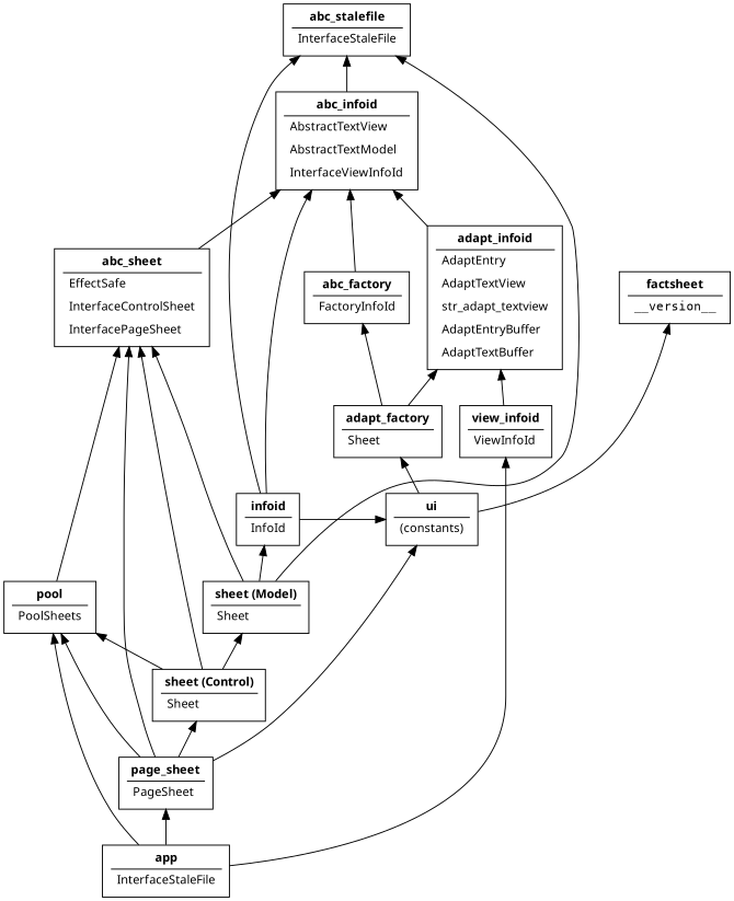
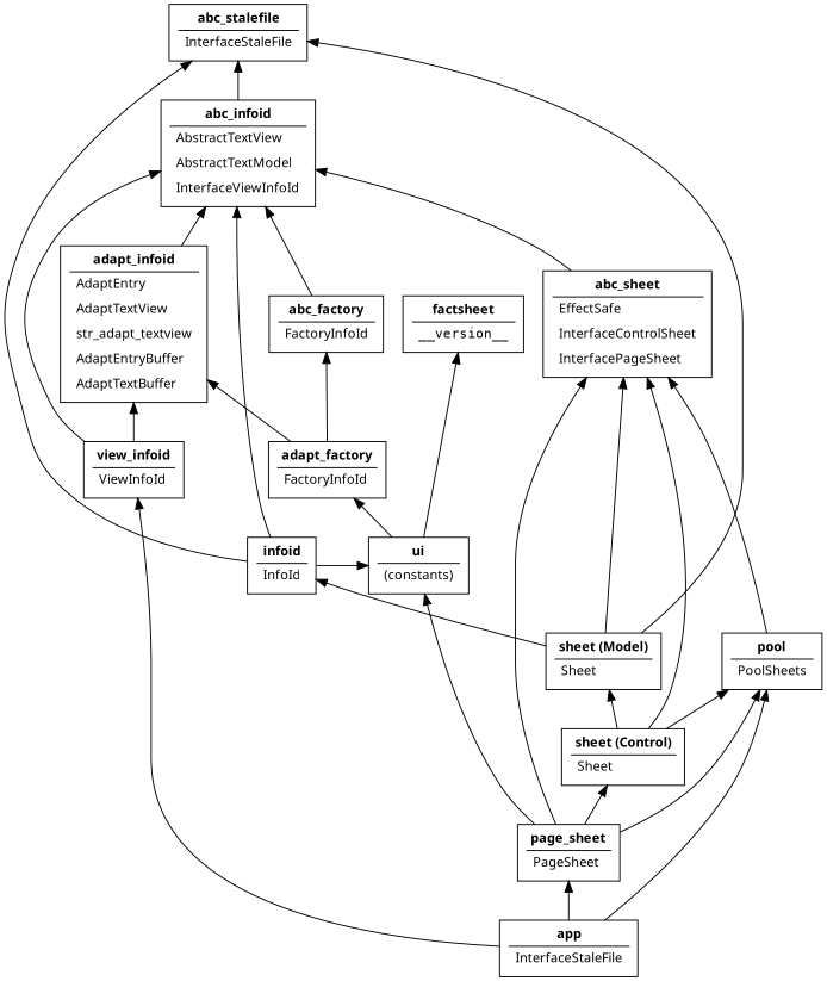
  digraph {
    rankdir=BT
    node [fontname="Sans serif" fontsize=12 shape=box]
    factsheet [label=<         <TABLE BORDER="0" CELLBORDER="0">           <TR><TD><B>\N</B></TD></TR>           <HR/>           <TR>             <TD PORT="p_version" CELLPADDING="4" ALIGN="LEFT"><FONT FACE="Mono">__version__</FONT></TD>           </TR>         </TABLE>       >]
    abc_factory [label=<         <TABLE BORDER="0" CELLBORDER="0">           <TR><TD><B>\N</B></TD></TR>           <HR/>           <TR>             <TD PORT="p_abc_FactoryInfoId" CELLPADDING="4" ALIGN="LEFT">FactoryInfoId</TD>           </TR>         </TABLE>       >]
    abc_sheet [label=<         <TABLE BORDER="0" CELLBORDER="0">           <TR><TD><B>\N</B></TD></TR>           <HR/>           <TR>             <TD PORT="p_EffectSafe" CELLPADDING="4" ALIGN="LEFT">EffectSafe</TD>           </TR> <TR>             <TD PORT="p_InterfaceControlSheet" CELLPADDING="4" ALIGN="LEFT">InterfaceControlSheet</TD>           </TR> <TR>             <TD PORT="p_InterfacePageSheet" CELLPADDING="4" ALIGN="LEFT">InterfacePageSheet</TD>           </TR>         </TABLE>       >]
-   adapt_factory [label=<         <TABLE BORDER="0" CELLBORDER="0">           <TR><TD><B>\N</B></TD></TR>           <HR/>           <TR>             <TD PORT="p_adapt_FactoryInfoID" CELLPADDING="4" ALIGN="LEFT">Sheet</TD>           </TR>         </TABLE>       >]
+   adapt_factory [label=<         <TABLE BORDER="0" CELLBORDER="0">           <TR><TD><B>\N</B></TD></TR>           <HR/>           <TR>             <TD PORT="p_adapt_FactoryInfoID" CELLPADDING="4" ALIGN="LEFT">FactoryInfoId</TD>           </TR>         </TABLE>       >]
    view_infoid [label=<         <TABLE BORDER="0" CELLBORDER="0">           <TR><TD><B>\N</B></TD></TR>           <HR/>           <TR>             <TD PORT="p_ViewInfoId" CELLPADDING="4" ALIGN="LEFT">ViewInfoId</TD>           </TR>         </TABLE>       >]
    infoid [label=<         <TABLE BORDER="0" CELLBORDER="0">           <TR><TD><B>\N</B></TD></TR>           <HR/>           <TR>             <TD PORT="p_InfoId" CELLPADDING="4" ALIGN="LEFT">InfoId</TD>           </TR>         </TABLE>       >]
    ui [label=<         <TABLE BORDER="0" CELLBORDER="0">           <TR><TD><B>\N</B></TD></TR>           <HR/>           <TR>             <TD PORT="p_ui" CELLPADDING="4" ALIGN="LEFT">(constants)</TD>           </TR>         </TABLE>       >]
    abc_infoid [label=<         <TABLE BORDER="0" CELLBORDER="0">           <TR><TD><B>\N</B></TD></TR>           <HR/>           <TR>             <TD PORT="p_AbstractTextView" CELLPADDING="4" ALIGN="LEFT">AbstractTextView</TD>           </TR><TR>             <TD PORT="p_AbstractTextModel" CELLPADDING="4" ALIGN="LEFT">AbstractTextModel</TD>           </TR><TR>             <TD PORT="p_InterfaceViewInfoId" CELLPADDING="4" ALIGN="LEFT">InterfaceViewInfoId</TD>           </TR>         </TABLE>       >]
    adapt_infoid [label=<         <TABLE BORDER="0" CELLBORDER="0">           <TR><TD><B>\N</B></TD></TR>           <HR/>           <TR>             <TD PORT="p_AdaptEntry" CELLPADDING="4" ALIGN="LEFT">AdaptEntry</TD>           </TR> <TR>             <TD PORT="p_AdaptTextView" CELLPADDING="4" ALIGN="LEFT">AdaptTextView</TD>           </TR> <TR>             <TD PORT="p_str_adapt_textview" CELLPADDING="4" ALIGN="LEFT">str_adapt_textview</TD>           </TR> <TR>             <TD PORT="p_AdaptEntryBuffer" CELLPADDING="4" ALIGN="LEFT">AdaptEntryBuffer</TD>           </TR> <TR>             <TD PORT="p_AdaptTextBuffer" CELLPADDING="4" ALIGN="LEFT">AdaptTextBuffer</TD>           </TR>         </TABLE>       >]
    abc_stalefile [label=<         <TABLE BORDER="0" CELLBORDER="0">           <TR><TD><B>\N</B></TD></TR>           <HR/>           <TR>             <TD PORT="p_InterfaceStaleFile" CELLPADDING="4" ALIGN="LEFT">InterfaceStaleFile</TD>           </TR>         </TABLE>       >]
    pool [label=<         <TABLE BORDER="0" CELLBORDER="0">           <TR><TD><B>\N</B></TD></TR>           <HR/>           <TR>             <TD PORT="p_PoolSheets" CELLPADDING="4" ALIGN="LEFT">PoolSheets</TD>           </TR>         </TABLE>       >]
    n12 [label=<         <TABLE BORDER="0" CELLBORDER="0">           <TR><TD><B>sheet (Control)</B></TD></TR>           <HR/>           <TR>             <TD PORT="p_Sheet_Control" CELLPADDING="4" ALIGN="LEFT">Sheet</TD>           </TR>         </TABLE>       >]
    n13 [label=<         <TABLE BORDER="0" CELLBORDER="0">           <TR><TD><B>sheet (Model)</B></TD></TR>           <HR/>           <TR>             <TD PORT="p_Sheet_Model" CELLPADDING="4" ALIGN="LEFT">Sheet</TD>           </TR>         </TABLE>       >]
    page_sheet [label=<         <TABLE BORDER="0" CELLBORDER="0">           <TR><TD><B>\N</B></TD></TR>           <HR/>           <TR>             <TD PORT="p_PageSheet" CELLPADDING="4" ALIGN="LEFT">PageSheet</TD>           </TR>         </TABLE>       >]
    app [label=<         <TABLE BORDER="0" CELLBORDER="0">           <TR><TD><B>\N</B></TD></TR>           <HR/>           <TR>             <TD PORT="p_app" CELLPADDING="4" ALIGN="LEFT">InterfaceStaleFile</TD>           </TR>         </TABLE>       >]
    subgraph sub_1 {
      rank=same
      factsheet
      abc_factory
      abc_sheet
    }
    subgraph sub_2 {
      rank=same
      adapt_factory
      view_infoid
    }
    subgraph sub_3 {
      rank=same
      infoid
      ui
    }
    abc_factory -> abc_infoid
    abc_sheet -> abc_infoid
    adapt_factory -> abc_factory
    adapt_factory -> adapt_infoid
+   view_infoid -> abc_infoid
    view_infoid -> adapt_infoid
    infoid -> ui
    infoid -> abc_infoid
    infoid -> abc_stalefile
    ui -> factsheet
    ui -> adapt_factory
    abc_infoid -> abc_stalefile
    adapt_infoid -> abc_infoid
    pool -> abc_sheet
    n12 -> abc_sheet
    n12 -> pool
    n12 -> n13
    n13 -> abc_sheet
    n13 -> infoid
    n13 -> abc_stalefile
    page_sheet -> abc_sheet
    page_sheet -> ui
    page_sheet -> pool
    page_sheet -> n12
    app -> view_infoid
    app -> pool
    app -> page_sheet
  }
